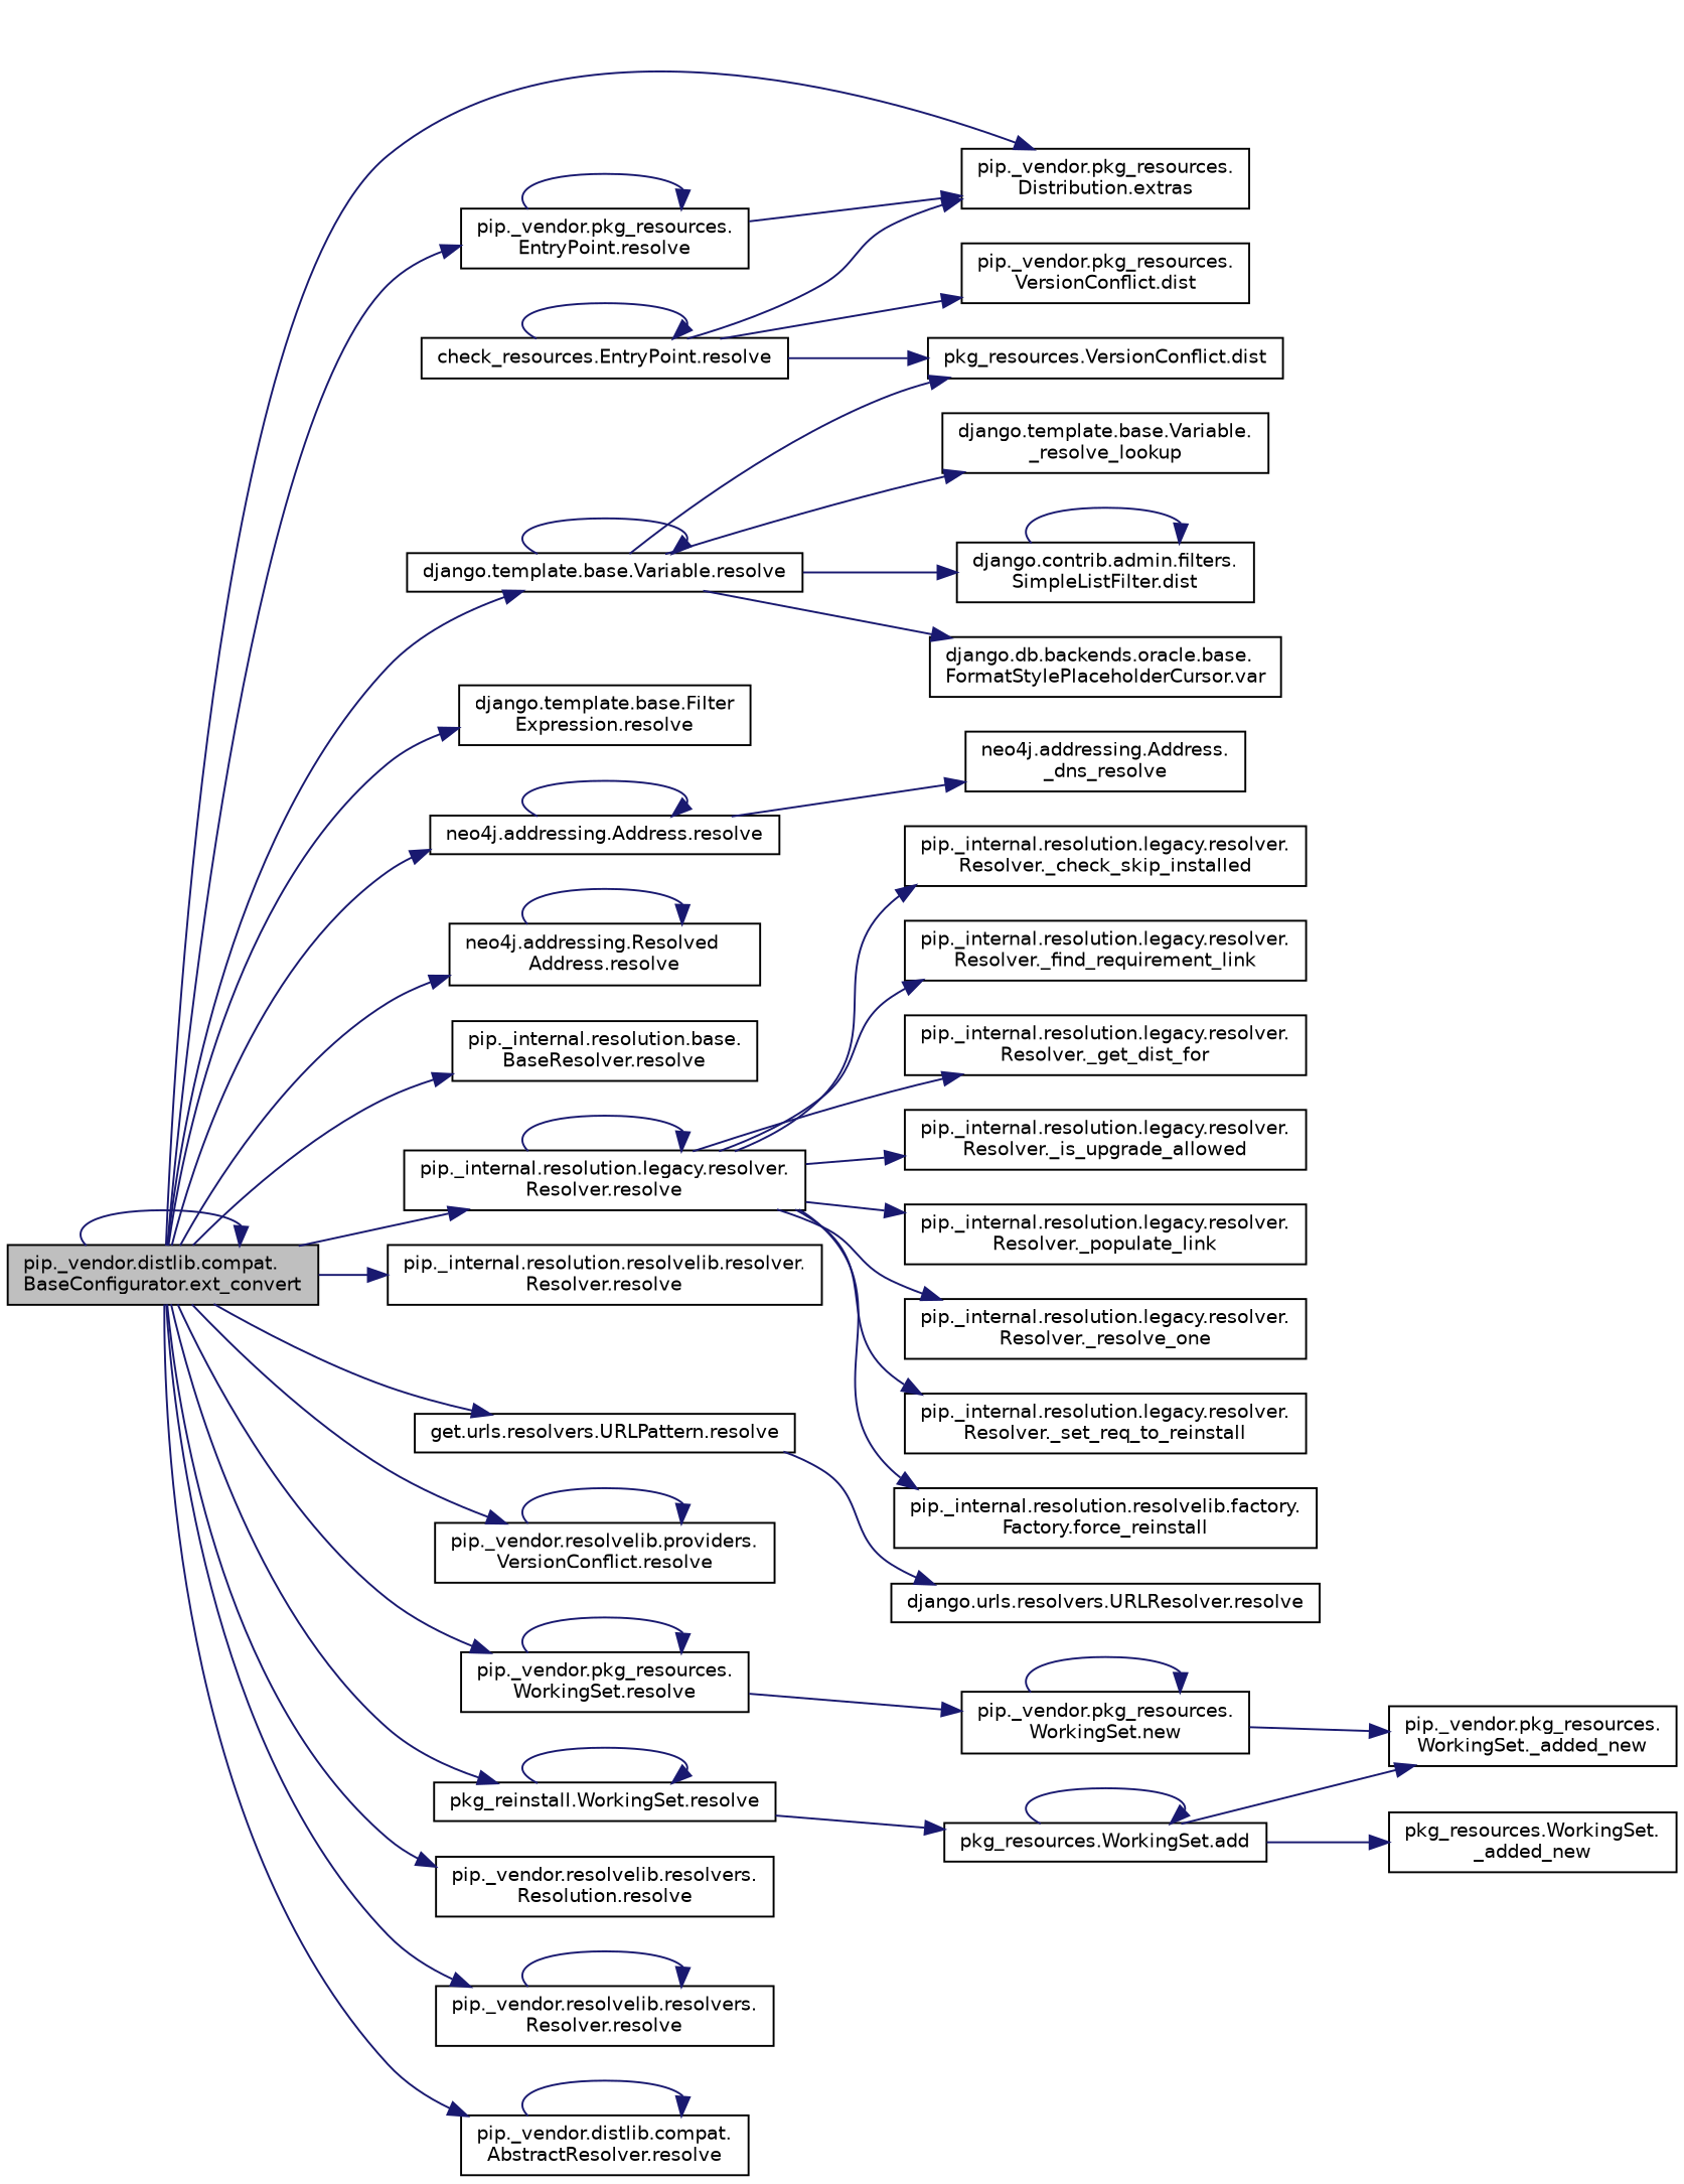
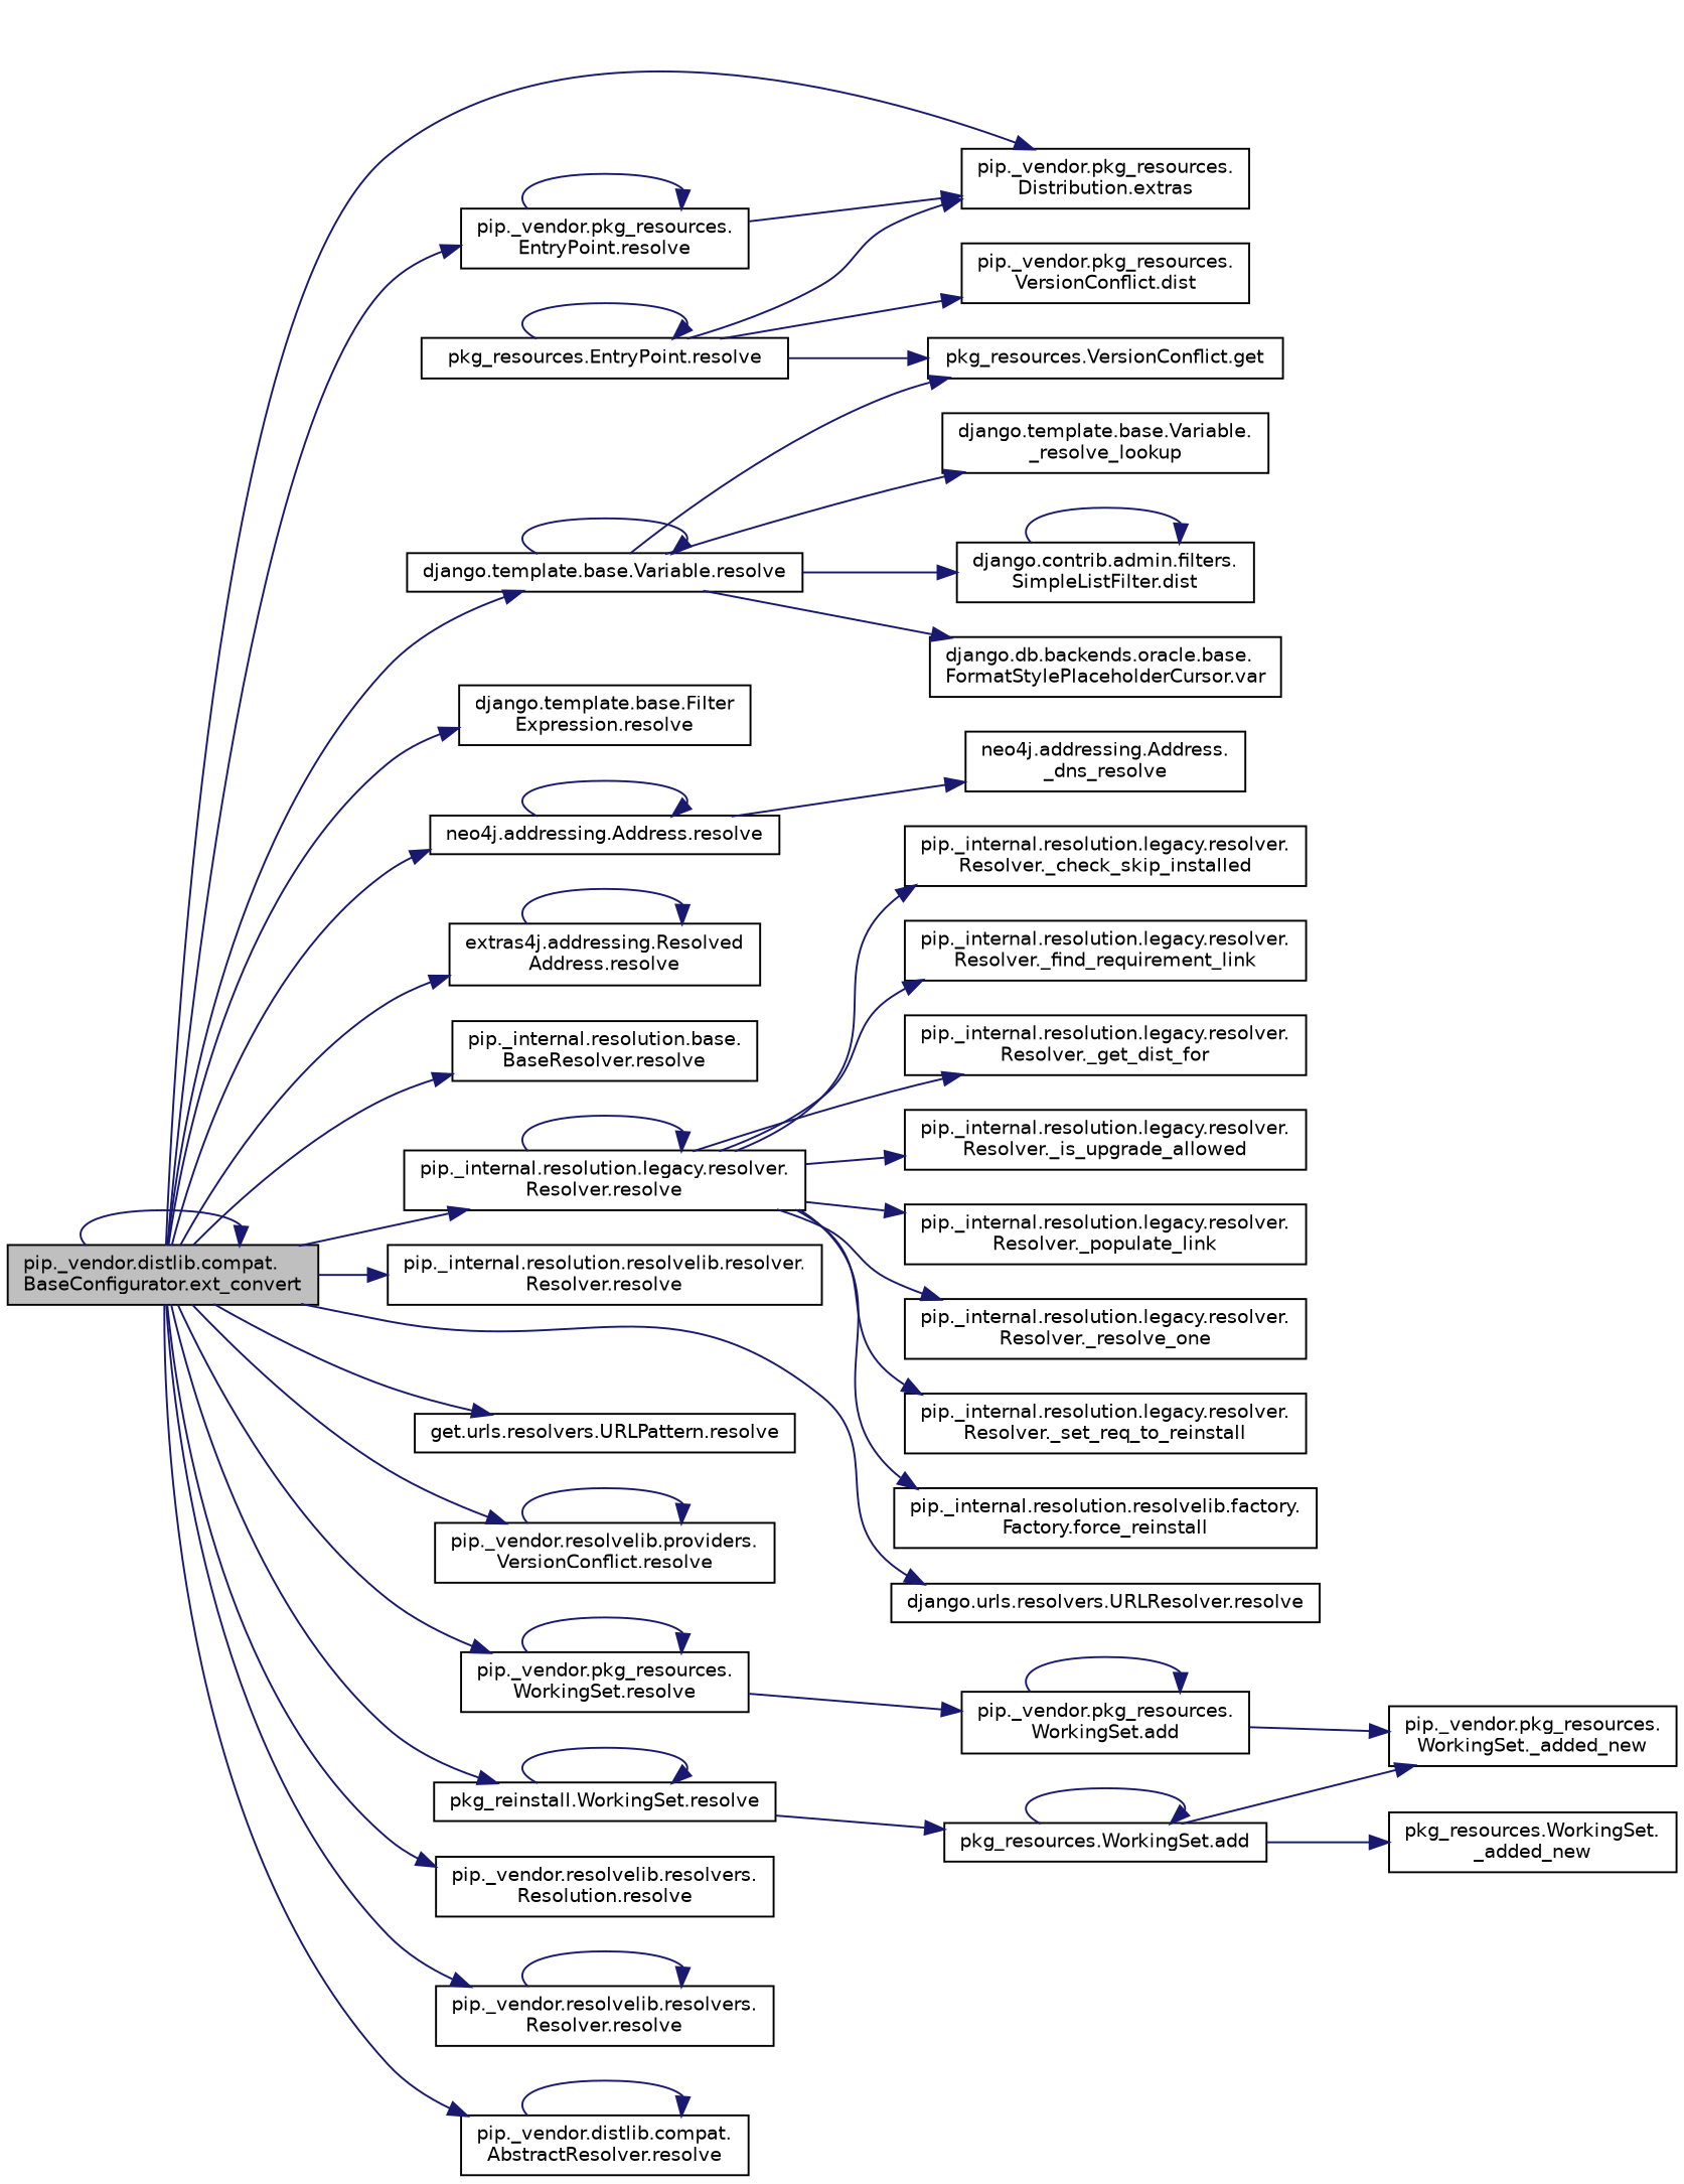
  digraph {
    rankdir=LR
    node [color=black fillcolor=white fontname=Helvetica fontsize=10 shape=record style=filled]
    edge [color=midnightblue fontname=Helvetica fontsize=10 labelfontname=Helvetica labelfontsize=10 style=solid]
    n1 [fillcolor=grey75 fontcolor=black height=0.2 label="pip._vendor.distlib.compat.\lBaseConfigurator.ext_convert" width=0.4]
    n2 [height=0.2 label="pip._vendor.pkg_resources.\lEntryPoint.resolve" width=0.4]
    n3 [height=0.2 label="django.template.base.Variable.resolve" width=0.4]
    n4 [height=0.2 label="django.template.base.Filter\lExpression.resolve" width=0.4]
    n5 [height=0.2 label="neo4j.addressing.Address.resolve" width=0.4]
-   n6 [height=0.2 label="neo4j.addressing.Resolved\lAddress.resolve" width=0.4]
+   n6 [height=0.2 label="extras4j.addressing.Resolved\lAddress.resolve" width=0.4]
    n7 [height=0.2 label="pip._internal.resolution.base.\lBaseResolver.resolve" width=0.4]
    n8 [height=0.2 label="pip._internal.resolution.legacy.resolver.\lResolver.resolve" width=0.4]
    n9 [height=0.2 label="pip._internal.resolution.resolvelib.resolver.\lResolver.resolve" width=0.4]
    n10 [height=0.2 label="get.urls.resolvers.URLPattern.resolve" width=0.4]
    n11 [height=0.2 label="django.urls.resolvers.URLResolver.resolve" width=0.4]
    n12 [height=0.2 label="pip._vendor.resolvelib.providers.\lVersionConflict.resolve" width=0.4]
    n13 [height=0.2 label="pip._vendor.pkg_resources.\lWorkingSet.resolve" width=0.4]
    n14 [height=0.2 label="pkg_reinstall.WorkingSet.resolve" width=0.4]
    n15 [height=0.2 label="pip._vendor.resolvelib.resolvers.\lResolution.resolve" width=0.4]
    n16 [height=0.2 label="pip._vendor.resolvelib.resolvers.\lResolver.resolve" width=0.4]
    n17 [height=0.2 label="pip._vendor.distlib.compat.\lAbstractResolver.resolve" width=0.4]
    n18 [height=0.2 label="pip._vendor.pkg_resources.\lDistribution.extras" width=0.4]
-   n19 [height=0.2 label="check_resources.EntryPoint.resolve" width=0.4]
+   n19 [height=0.2 label="pkg_resources.EntryPoint.resolve" width=0.4]
    n20 [height=0.2 label="pip._vendor.pkg_resources.\lVersionConflict.dist" width=0.4]
-   n21 [height=0.2 label="pkg_resources.VersionConflict.dist" width=0.4]
+   n21 [height=0.2 label="pkg_resources.VersionConflict.get" width=0.4]
    n22 [height=0.2 label="django.template.base.Variable.\l_resolve_lookup" width=0.4]
    n23 [height=0.2 label="django.contrib.admin.filters.\lSimpleListFilter.dist" width=0.4]
    n24 [height=0.2 label="django.db.backends.oracle.base.\lFormatStylePlaceholderCursor.var" width=0.4]
    n25 [height=0.2 label="neo4j.addressing.Address.\l_dns_resolve" width=0.4]
    n26 [height=0.2 label="pip._internal.resolution.legacy.resolver.\lResolver._check_skip_installed" width=0.4]
    n27 [height=0.2 label="pip._internal.resolution.legacy.resolver.\lResolver._find_requirement_link" width=0.4]
    n28 [height=0.2 label="pip._internal.resolution.legacy.resolver.\lResolver._get_dist_for" width=0.4]
    n29 [height=0.2 label="pip._internal.resolution.legacy.resolver.\lResolver._is_upgrade_allowed" width=0.4]
    n30 [height=0.2 label="pip._internal.resolution.legacy.resolver.\lResolver._populate_link" width=0.4]
    n31 [height=0.2 label="pip._internal.resolution.legacy.resolver.\lResolver._resolve_one" width=0.4]
    n32 [height=0.2 label="pip._internal.resolution.legacy.resolver.\lResolver._set_req_to_reinstall" width=0.4]
    n33 [height=0.2 label="pip._internal.resolution.resolvelib.factory.\lFactory.force_reinstall" width=0.4]
-   n34 [height=0.2 label="pip._vendor.pkg_resources.\lWorkingSet.new" width=0.4]
+   n34 [height=0.2 label="pip._vendor.pkg_resources.\lWorkingSet.add" width=0.4]
    n35 [height=0.2 label="pkg_resources.WorkingSet.add" width=0.4]
    n36 [height=0.2 label="pip._vendor.pkg_resources.\lWorkingSet._added_new" width=0.4]
    n37 [height=0.2 label="pkg_resources.WorkingSet.\l_added_new" width=0.4]
    n1 -> n1
    n1 -> n2
    n1 -> n3
    n1 -> n4
    n1 -> n5
    n1 -> n6
    n1 -> n7
    n1 -> n8
    n1 -> n9
    n1 -> n10
-   n10 -> n11
+   n1 -> n11
    n1 -> n12
    n1 -> n13
    n1 -> n14
    n1 -> n15
    n1 -> n16
    n1 -> n17
    n1 -> n18
    n2 -> n2
    n2 -> n18
    n3 -> n3
    n3 -> n21
    n3 -> n22
    n3 -> n23
    n3 -> n24
    n5 -> n5
    n5 -> n25
    n6 -> n6
    n8 -> n8
    n8 -> n26
    n8 -> n27
    n8 -> n28
    n8 -> n29
    n8 -> n30
    n8 -> n31
    n8 -> n32
    n8 -> n33
    n12 -> n12
    n13 -> n13
    n13 -> n34
    n14 -> n14
    n14 -> n35
    n16 -> n16
    n17 -> n17
    n19 -> n18
    n19 -> n19
    n19 -> n20
    n19 -> n21
    n23 -> n23
    n34 -> n34
    n34 -> n36
    n35 -> n35
    n35 -> n36
    n35 -> n37
  }
